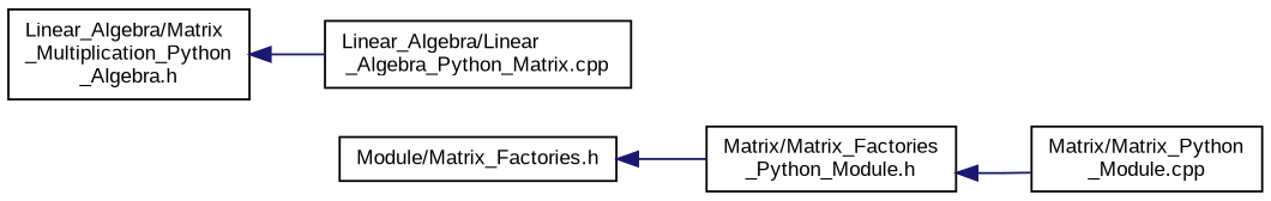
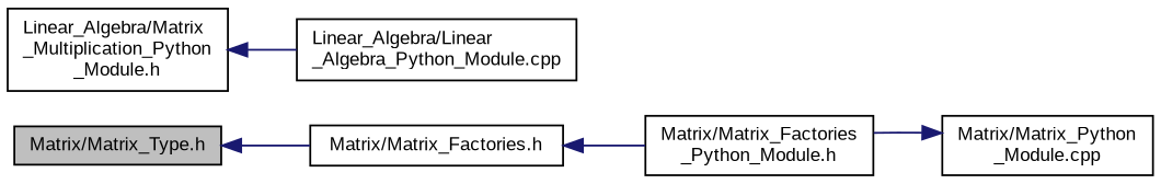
  digraph {
    fontname="Liberation Sans"
    rankdir=LR
    node [color=black fontname="Liberation Sans" fontsize=10 shape=record]
    edge [color=midnightblue dir=back fontname="Liberation Sans" fontsize=10 labelfontname=Helvetica labelfontsize=10 style=solid]
-   n2 [height=0.2 label="Module/Matrix_Factories.h" width=0.4]
-   n3 [height=0.2 label="Linear_Algebra/Matrix\l_Multiplication_Python\l_Algebra.h" width=0.4]
-   n4 [height=0.2 label="Linear_Algebra/Linear\l_Algebra_Python_Matrix.cpp" width=0.4]
+   n1 [fillcolor=grey75 fontcolor=black height=0.2 label="Matrix/Matrix_Type.h" style=filled width=0.4]
+   n2 [height=0.2 label="Matrix/Matrix_Factories.h" width=0.4]
+   n3 [height=0.2 label="Linear_Algebra/Matrix\l_Multiplication_Python\l_Module.h" width=0.4]
+   n4 [height=0.2 label="Linear_Algebra/Linear\l_Algebra_Python_Module.cpp" width=0.4]
    n5 [height=0.2 label="Matrix/Matrix_Factories\l_Python_Module.h" width=0.4]
    n6 [height=0.2 label="Matrix/Matrix_Python\l_Module.cpp" width=0.4]
+   n1 -> n2
    n2 -> n5
    n3 -> n4
-   n5 -> n6
+   n6 -> n5
  }
